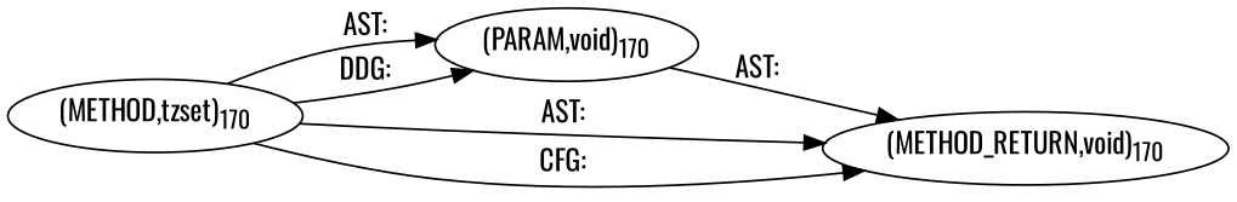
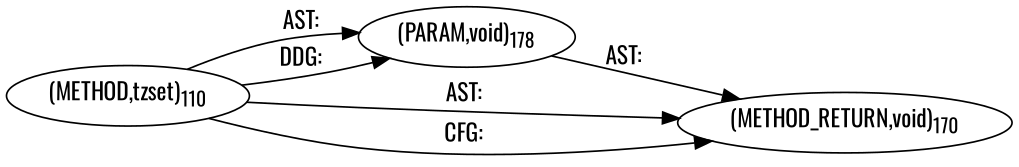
  digraph {
    fontname=Oswald
    rankdir=LR
    node [fontname=Oswald]
    edge [fontname=Oswald]
-   n1 [label=<(METHOD,tzset)<SUB>170</SUB>>]
-   n2 [label=<(PARAM,void)<SUB>170</SUB>>]
+   n1 [label=<(METHOD,tzset)<SUB>110</SUB>>]
+   n2 [label=<(PARAM,void)<SUB>178</SUB>>]
    n3 [label=<(METHOD_RETURN,void)<SUB>170</SUB>>]
    n1 -> n2 [label="AST: "]
    n1 -> n2 [label="DDG: "]
    n1 -> n3 [label="AST: "]
    n1 -> n3 [label="CFG: "]
    n2 -> n3 [label="AST: "]
  }
